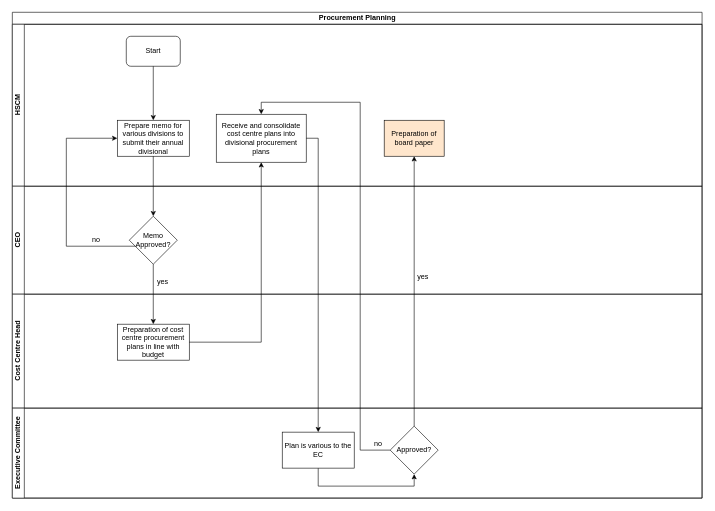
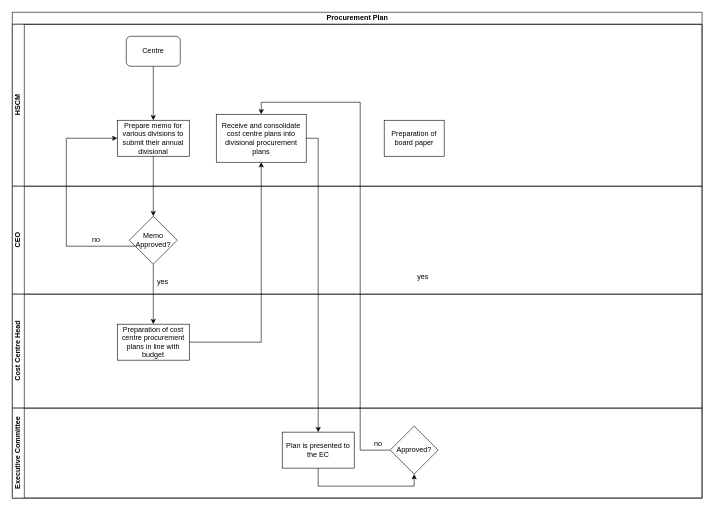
  <mxCell id="0" />
  <mxCell id="1" parent="0" />
- <mxCell id="2" value="Procurement Planning" style="swimlane;html=1;childLayout=stackLayout;resizeParent=1;resizeParentMax=0;horizontal=1;startSize=20;horizontalStack=0;" vertex="1" parent="1"><mxGeometry x="20" y="20" width="1150" height="810" as="geometry" /></mxCell>
+ <mxCell id="2" value="Procurement Plan" style="swimlane;html=1;childLayout=stackLayout;resizeParent=1;resizeParentMax=0;horizontal=1;startSize=20;horizontalStack=0;" vertex="1" parent="1"><mxGeometry x="20" y="20" width="1150" height="810" as="geometry" /></mxCell>
  <mxCell id="3" value="HSCM" style="swimlane;html=1;startSize=20;horizontal=0;" vertex="1" parent="2"><mxGeometry y="20" width="1150" height="270" as="geometry" /></mxCell>
- <mxCell id="4" value="Start" style="rounded=1;whiteSpace=wrap;html=1;" vertex="1" parent="3"><mxGeometry x="190" y="20" width="90" height="50" as="geometry" /></mxCell>
+ <mxCell id="4" value="Centre" style="rounded=1;whiteSpace=wrap;html=1;" vertex="1" parent="3"><mxGeometry x="190" y="20" width="90" height="50" as="geometry" /></mxCell>
  <mxCell id="5" value="Prepare memo for various divisions to submit their annual divisional" style="rounded=0;whiteSpace=wrap;html=1;" vertex="1" parent="3"><mxGeometry x="175" y="160" width="120" height="60" as="geometry" /></mxCell>
  <mxCell id="6" value="" style="edgeStyle=orthogonalEdgeStyle;rounded=0;orthogonalLoop=1;jettySize=auto;html=1;entryX=0.5;entryY=0;entryDx=0;entryDy=0;" edge="1" parent="3" source="4" target="5"><mxGeometry relative="1" as="geometry"><mxPoint x="235" y="145" as="targetPoint" /></mxGeometry></mxCell>
  <mxCell id="7" value="Receive and consolidate cost centre plans into divisional procurement plans" style="whiteSpace=wrap;html=1;rounded=0;" vertex="1" parent="3"><mxGeometry x="340" y="150" width="150" height="80" as="geometry" /></mxCell>
- <mxCell id="8" value="Preparation of board paper" style="whiteSpace=wrap;html=1;rounded=0;fillColor=#ffe6cc;" vertex="1" parent="3"><mxGeometry x="620" y="160" width="100" height="60" as="geometry" /></mxCell>
+ <mxCell id="8" value="Preparation of board paper" style="whiteSpace=wrap;html=1;rounded=0;" vertex="1" parent="3"><mxGeometry x="620" y="160" width="100" height="60" as="geometry" /></mxCell>
  <mxCell id="9" value="CEO" style="swimlane;html=1;startSize=20;horizontal=0;" vertex="1" parent="2"><mxGeometry y="290" width="1150" height="180" as="geometry" /></mxCell>
  <mxCell id="10" value="Memo Approved?" style="rhombus;whiteSpace=wrap;html=1;rounded=0;" vertex="1" parent="9"><mxGeometry x="195" y="50" width="80" height="80" as="geometry" /></mxCell>
  <mxCell id="11" value="yes" style="text;html=1;strokeColor=none;fillColor=none;align=center;verticalAlign=middle;whiteSpace=wrap;rounded=0;" vertex="1" parent="9"><mxGeometry x="231" y="150" width="40" height="20" as="geometry" /></mxCell>
  <mxCell id="12" value="no" style="text;html=1;strokeColor=none;fillColor=none;align=center;verticalAlign=middle;whiteSpace=wrap;rounded=0;" vertex="1" parent="9"><mxGeometry x="120" y="80" width="40" height="20" as="geometry" /></mxCell>
  <mxCell id="13" value="Cost Centre Head" style="swimlane;html=1;startSize=20;horizontal=0;" vertex="1" parent="2"><mxGeometry y="470" width="1150" height="190" as="geometry" /></mxCell>
  <mxCell id="14" value="Preparation of cost centre procurement plans in line with budget" style="whiteSpace=wrap;html=1;rounded=0;" vertex="1" parent="13"><mxGeometry x="175" y="50" width="120" height="60" as="geometry" /></mxCell>
  <mxCell id="15" value="" style="edgeStyle=orthogonalEdgeStyle;rounded=0;orthogonalLoop=1;jettySize=auto;html=1;" edge="1" parent="2" source="5" target="10"><mxGeometry relative="1" as="geometry" /></mxCell>
  <mxCell id="16" value="" style="edgeStyle=orthogonalEdgeStyle;rounded=0;orthogonalLoop=1;jettySize=auto;html=1;" edge="1" parent="2" source="10" target="14"><mxGeometry relative="1" as="geometry" /></mxCell>
  <mxCell id="17" value="" style="edgeStyle=orthogonalEdgeStyle;rounded=0;orthogonalLoop=1;jettySize=auto;html=1;" edge="1" parent="2" source="14" target="7"><mxGeometry relative="1" as="geometry" /></mxCell>
  <mxCell id="18" value="" style="edgeStyle=orthogonalEdgeStyle;rounded=0;orthogonalLoop=1;jettySize=auto;html=1;entryX=0;entryY=0.5;entryDx=0;entryDy=0;" edge="1" parent="2" source="10" target="5"><mxGeometry relative="1" as="geometry"><mxPoint x="135" y="390" as="targetPoint" /><Array as="points"><mxPoint x="90" y="390" /><mxPoint x="90" y="210" /></Array></mxGeometry></mxCell>
  <mxCell id="19" value="Executive Committee" style="swimlane;html=1;startSize=20;horizontal=0;" vertex="1" parent="2"><mxGeometry y="660" width="1150" height="150" as="geometry" /></mxCell>
  <mxCell id="20" value="Approved?" style="rhombus;whiteSpace=wrap;html=1;rounded=0;" vertex="1" parent="19"><mxGeometry x="630" y="30" width="80" height="80" as="geometry" /></mxCell>
- <mxCell id="21" value="" style="edgeStyle=orthogonalEdgeStyle;rounded=0;orthogonalLoop=1;jettySize=auto;html=1;" edge="1" parent="2" source="20" target="8"><mxGeometry relative="1" as="geometry" /></mxCell>
  <mxCell id="22" style="edgeStyle=orthogonalEdgeStyle;rounded=0;orthogonalLoop=1;jettySize=auto;html=1;exitX=0;exitY=0.5;exitDx=0;exitDy=0;entryX=0.5;entryY=0;entryDx=0;entryDy=0;" edge="1" parent="2" source="20" target="7"><mxGeometry relative="1" as="geometry"><mxPoint x="600" y="610" as="targetPoint" /><Array as="points"><mxPoint x="580" y="730" /><mxPoint x="580" y="150" /><mxPoint x="415" y="150" /></Array></mxGeometry></mxCell>
  <mxCell id="23" value="" style="edgeStyle=orthogonalEdgeStyle;rounded=0;orthogonalLoop=1;jettySize=auto;html=1;entryX=0.5;entryY=1;entryDx=0;entryDy=0;" edge="1" parent="1" source="24" target="20"><mxGeometry relative="1" as="geometry"><Array as="points"><mxPoint x="530" y="810" /><mxPoint x="690" y="810" /></Array></mxGeometry></mxCell>
- <mxCell id="24" value="Plan is various to the EC" style="whiteSpace=wrap;html=1;rounded=0;" vertex="1" parent="1"><mxGeometry x="470" y="720" width="120" height="60" as="geometry" /></mxCell>
+ <mxCell id="24" value="Plan is presented to the EC" style="whiteSpace=wrap;html=1;rounded=0;" vertex="1" parent="1"><mxGeometry x="470" y="720" width="120" height="60" as="geometry" /></mxCell>
  <mxCell id="25" value="" style="edgeStyle=orthogonalEdgeStyle;rounded=0;orthogonalLoop=1;jettySize=auto;html=1;" edge="1" parent="1" source="7" target="24"><mxGeometry relative="1" as="geometry"><Array as="points"><mxPoint x="530" y="230" /></Array></mxGeometry></mxCell>
  <mxCell id="26" value="yes" style="text;html=1;strokeColor=none;fillColor=none;align=center;verticalAlign=middle;whiteSpace=wrap;rounded=0;" vertex="1" parent="1"><mxGeometry x="685" y="452" width="40" height="20" as="geometry" /></mxCell>
  <mxCell id="27" value="no" style="text;html=1;strokeColor=none;fillColor=none;align=center;verticalAlign=middle;whiteSpace=wrap;rounded=0;" vertex="1" parent="1"><mxGeometry x="610" y="730" width="40" height="20" as="geometry" /></mxCell>
